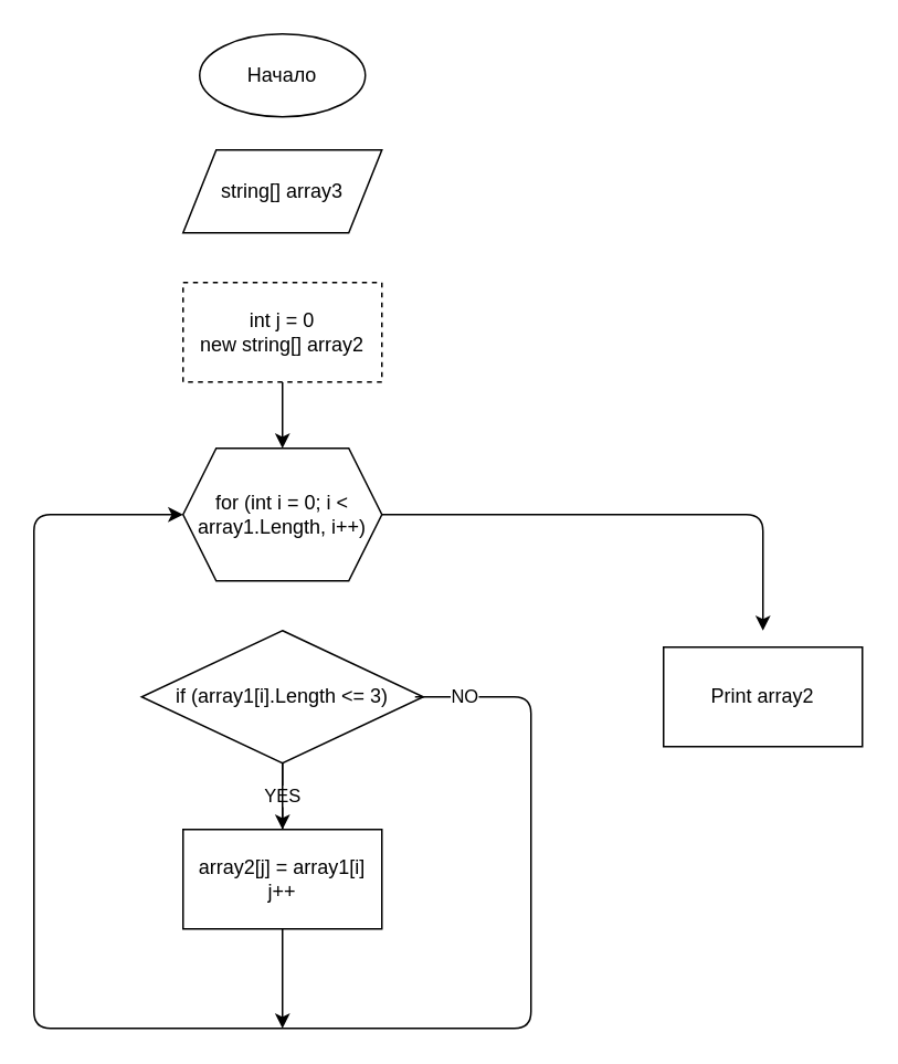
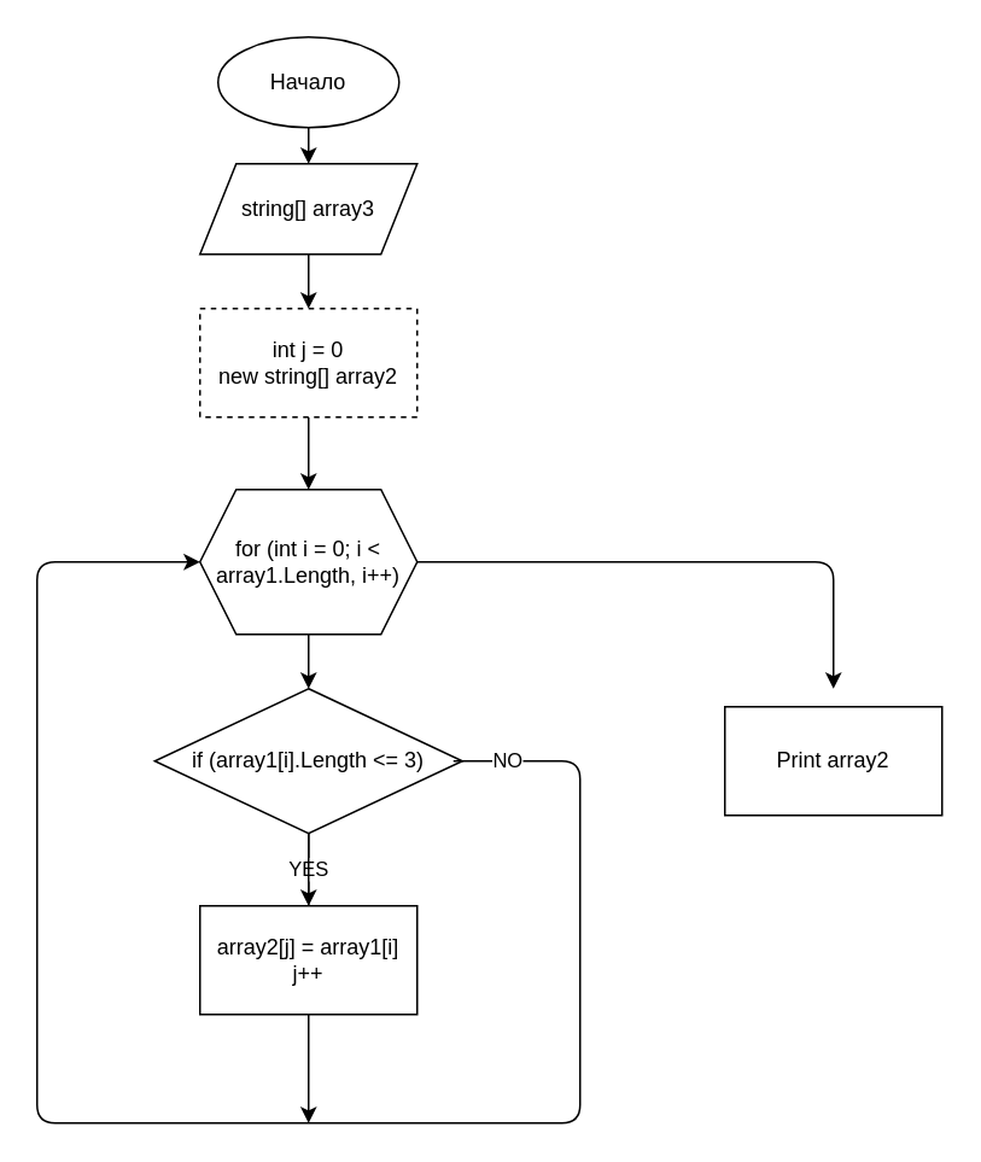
  <mxCell id="0" />
  <mxCell id="1" parent="0" />
+ <mxCell id="2" value="" style="edgeStyle=none;html=1;" parent="1" source="3" target="5" edge="1"><mxGeometry relative="1" as="geometry" /></mxCell>
  <mxCell id="3" value="Начало" style="ellipse;whiteSpace=wrap;html=1;" parent="1" vertex="1"><mxGeometry x="120" width="100" height="50" as="geometry" y="20" /></mxCell>
+ <mxCell id="4" value="" style="edgeStyle=none;html=1;" edge="1" parent="1" source="5" target="16"><mxGeometry relative="1" as="geometry" /></mxCell>
  <mxCell id="5" value="string[] array3&lt;br&gt;" style="shape=parallelogram;perimeter=parallelogramPerimeter;whiteSpace=wrap;html=1;fixedSize=1;" parent="1" vertex="1"><mxGeometry x="110" y="90" width="120" height="50" as="geometry" /></mxCell>
+ <mxCell id="6" value="" style="edgeStyle=none;html=1;" parent="1" source="8" target="11" edge="1"><mxGeometry relative="1" as="geometry" /></mxCell>
  <mxCell id="7" style="edgeStyle=none;html=1;" parent="1" source="8" edge="1"><mxGeometry relative="1" as="geometry"><mxPoint x="460" y="380" as="targetPoint" /><Array as="points"><mxPoint x="460" y="310" /></Array></mxGeometry></mxCell>
  <mxCell id="8" value="for (int i = 0; i &amp;lt; array1.Length, i++)" style="shape=hexagon;perimeter=hexagonPerimeter2;whiteSpace=wrap;html=1;fixedSize=1;" parent="1" vertex="1"><mxGeometry x="110" y="270" width="120" height="80" as="geometry" /></mxCell>
  <mxCell id="9" value="YES" style="edgeStyle=none;html=1;" parent="1" source="11" target="13" edge="1"><mxGeometry relative="1" as="geometry" /></mxCell>
  <mxCell id="10" style="edgeStyle=none;html=1;" parent="1" source="11" edge="1"><mxGeometry relative="1" as="geometry"><mxPoint x="170" y="620" as="targetPoint" /></mxGeometry></mxCell>
  <mxCell id="11" value="if (array1[i].Length &amp;lt;= 3)" style="rhombus;whiteSpace=wrap;html=1;" parent="1" vertex="1"><mxGeometry x="85" y="380" width="170" height="80" as="geometry" /></mxCell>
  <mxCell id="12" value="NO" style="edgeStyle=none;html=1;entryX=0;entryY=0.5;entryDx=0;entryDy=0;" parent="1" target="8" edge="1"><mxGeometry x="-0.938" relative="1" as="geometry"><mxPoint x="250" y="420" as="sourcePoint" /><Array as="points"><mxPoint x="320" y="420" /><mxPoint x="320" y="620" /><mxPoint x="170" y="620" /><mxPoint x="20" y="620" /><mxPoint x="20" y="540" /><mxPoint x="20" y="310" /></Array><mxPoint as="offset" /></mxGeometry></mxCell>
  <mxCell id="13" value="array2[j] = array1[i]&lt;br&gt;j++" style="rounded=0;whiteSpace=wrap;html=1;" parent="1" vertex="1"><mxGeometry x="110" y="500" width="120" height="60" as="geometry" /></mxCell>
  <mxCell id="14" value="Print array2" style="rounded=0;whiteSpace=wrap;html=1;" parent="1" vertex="1"><mxGeometry x="400" y="390" width="120" height="60" as="geometry" /></mxCell>
  <mxCell id="15" value="" style="edgeStyle=none;html=1;" edge="1" parent="1" source="16" target="8"><mxGeometry relative="1" as="geometry" /></mxCell>
  <mxCell id="16" value="int j = 0&lt;br&gt;&lt;span&gt;new string[] array2&lt;/span&gt;" style="rounded=0;whiteSpace=wrap;html=1;dashed=1;" vertex="1" parent="1"><mxGeometry x="110" y="170" width="120" height="60" as="geometry" /></mxCell>
